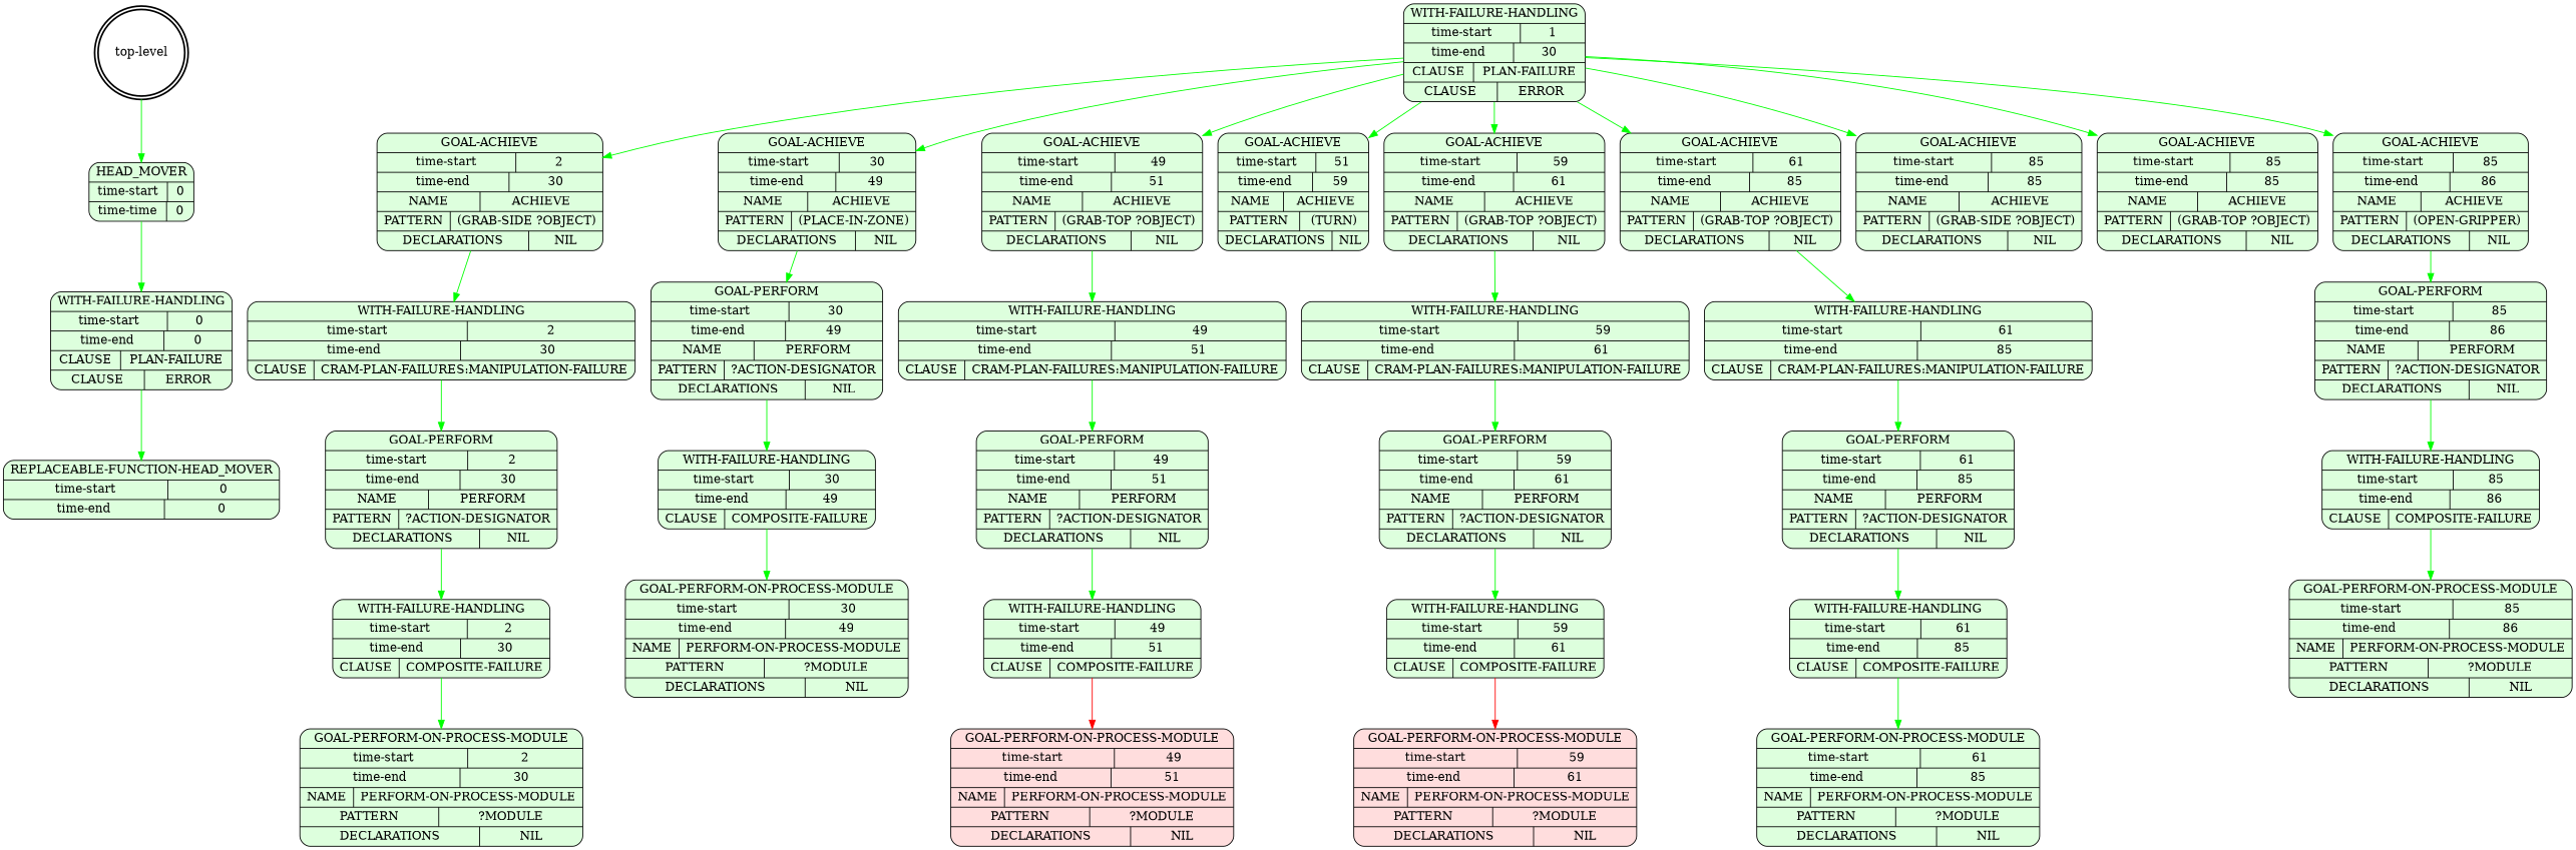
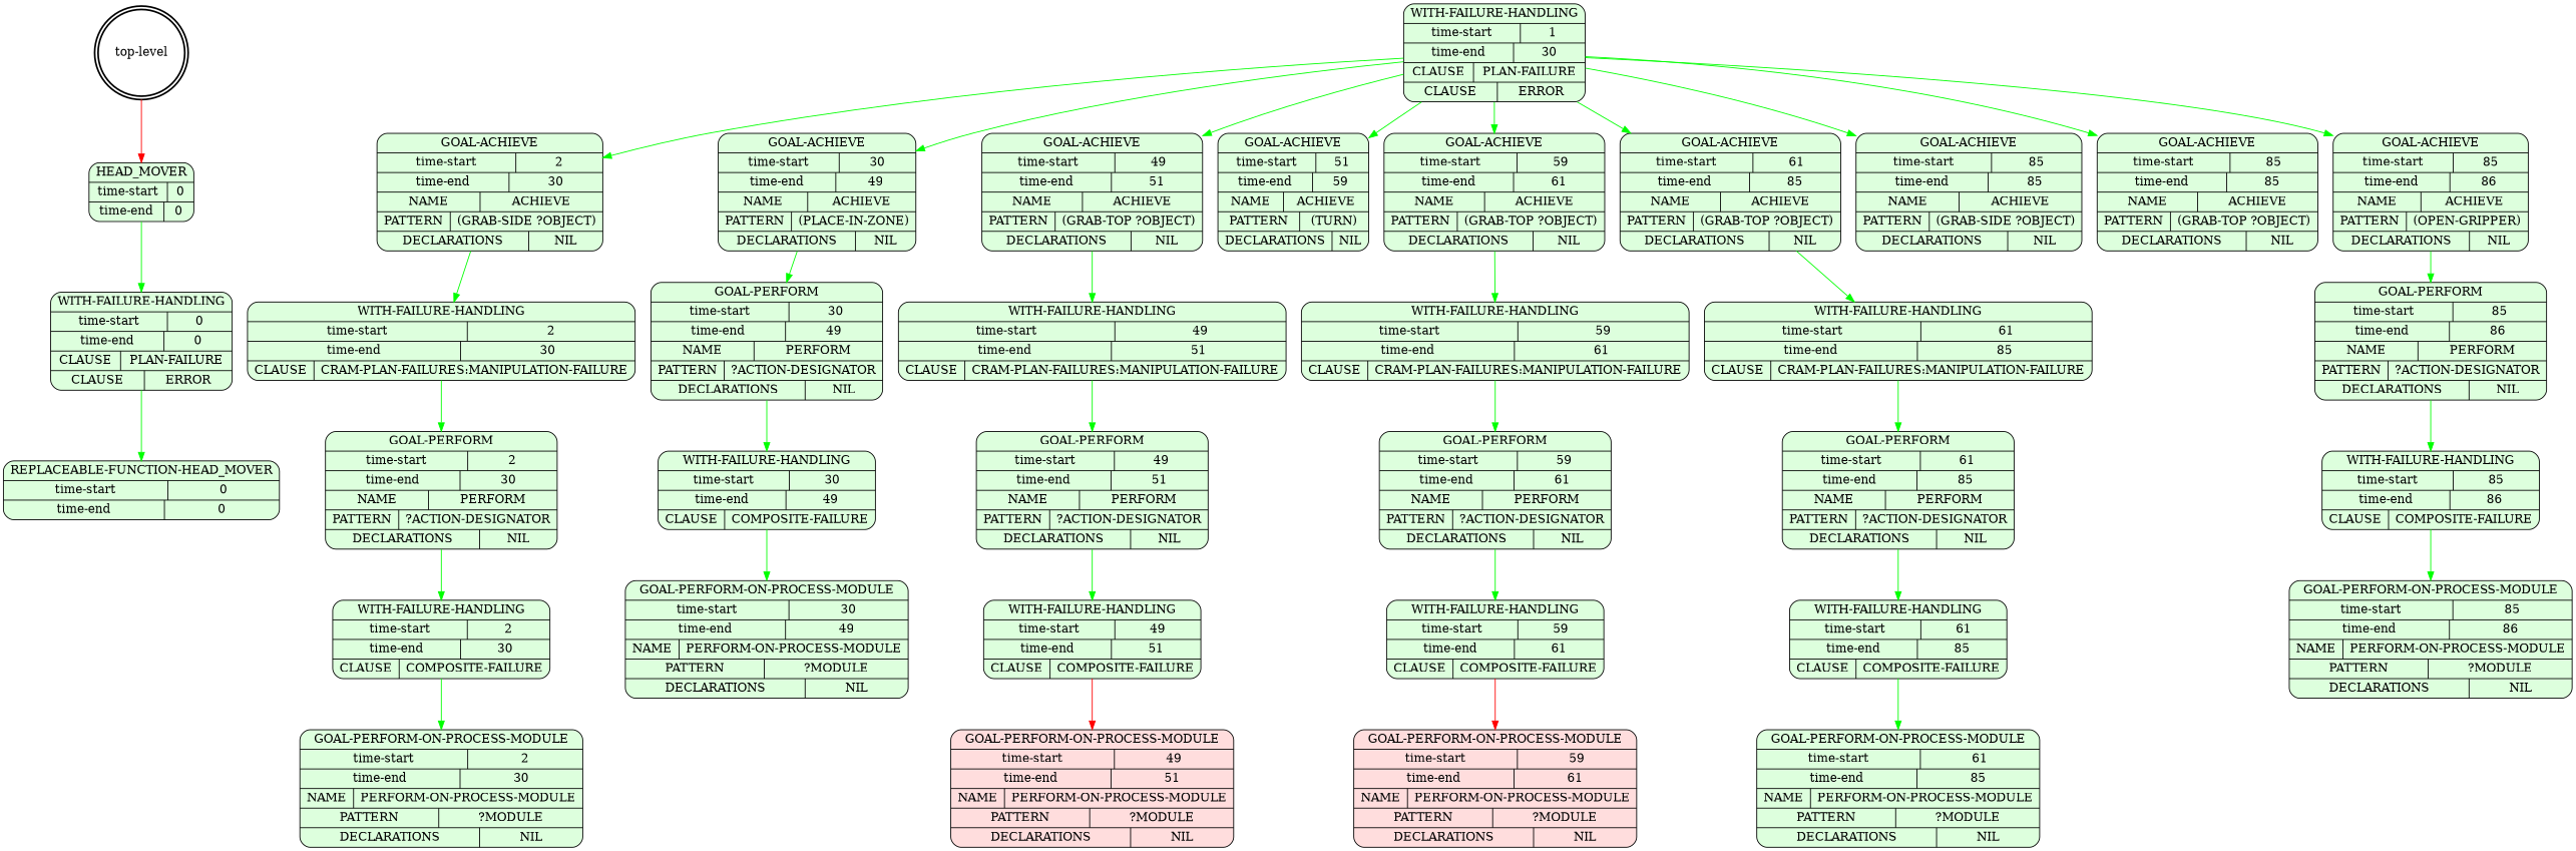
  digraph {
    node [shape=Mrecord style=filled fillcolor="#ddffdd"]
    edge [color=green]
    n1 [label="top-level" shape=doublecircle style=bold fillcolor=""]
-   n2 [label="{HEAD_MOVER|{time-start | 0}|{time-time | 0}}"]
+   n2 [label="{HEAD_MOVER|{time-start | 0}|{time-end | 0}}"]
    n3 [label="{WITH-FAILURE-HANDLING|{time-start | 0}|{time-end | 0}|{CLAUSE | PLAN-FAILURE}|{CLAUSE | ERROR}}"]
    n4 [label="{REPLACEABLE-FUNCTION-HEAD_MOVER|{time-start | 0}|{time-end | 0}}"]
    n5 [label="{WITH-FAILURE-HANDLING|{time-start | 1}|{time-end | 30}|{CLAUSE | PLAN-FAILURE}|{CLAUSE | ERROR}}"]
    n6 [label="{GOAL-ACHIEVE|{time-start | 2}|{time-end | 30}|{NAME | ACHIEVE}|{PATTERN | (GRAB-SIDE ?OBJECT)}|{DECLARATIONS | NIL}}"]
    n7 [label="{GOAL-ACHIEVE|{time-start | 30}|{time-end | 49}|{NAME | ACHIEVE}|{PATTERN | (PLACE-IN-ZONE)}|{DECLARATIONS | NIL}}"]
    n8 [label="{GOAL-ACHIEVE|{time-start | 49}|{time-end | 51}|{NAME | ACHIEVE}|{PATTERN | (GRAB-TOP ?OBJECT)}|{DECLARATIONS | NIL}}"]
    n9 [label="{GOAL-ACHIEVE|{time-start | 51}|{time-end | 59}|{NAME | ACHIEVE}|{PATTERN | (TURN)}|{DECLARATIONS | NIL}}"]
    n10 [label="{GOAL-ACHIEVE|{time-start | 59}|{time-end | 61}|{NAME | ACHIEVE}|{PATTERN | (GRAB-TOP ?OBJECT)}|{DECLARATIONS | NIL}}"]
    n11 [label="{GOAL-ACHIEVE|{time-start | 61}|{time-end | 85}|{NAME | ACHIEVE}|{PATTERN | (GRAB-TOP ?OBJECT)}|{DECLARATIONS | NIL}}"]
    n12 [label="{GOAL-ACHIEVE|{time-start | 85}|{time-end | 85}|{NAME | ACHIEVE}|{PATTERN | (GRAB-SIDE ?OBJECT)}|{DECLARATIONS | NIL}}"]
    n13 [label="{GOAL-ACHIEVE|{time-start | 85}|{time-end | 85}|{NAME | ACHIEVE}|{PATTERN | (GRAB-TOP ?OBJECT)}|{DECLARATIONS | NIL}}"]
    n14 [label="{GOAL-ACHIEVE|{time-start | 85}|{time-end | 86}|{NAME | ACHIEVE}|{PATTERN | (OPEN-GRIPPER)}|{DECLARATIONS | NIL}}"]
    n15 [label="{WITH-FAILURE-HANDLING|{time-start | 2}|{time-end | 30}|{CLAUSE | CRAM-PLAN-FAILURES:MANIPULATION-FAILURE}}"]
    n16 [label="{GOAL-PERFORM|{time-start | 30}|{time-end | 49}|{NAME | PERFORM}|{PATTERN | ?ACTION-DESIGNATOR}|{DECLARATIONS | NIL}}"]
    n17 [label="{WITH-FAILURE-HANDLING|{time-start | 49}|{time-end | 51}|{CLAUSE | CRAM-PLAN-FAILURES:MANIPULATION-FAILURE}}"]
    n18 [label="{WITH-FAILURE-HANDLING|{time-start | 59}|{time-end | 61}|{CLAUSE | CRAM-PLAN-FAILURES:MANIPULATION-FAILURE}}"]
    n19 [label="{WITH-FAILURE-HANDLING|{time-start | 61}|{time-end | 85}|{CLAUSE | CRAM-PLAN-FAILURES:MANIPULATION-FAILURE}}"]
    n20 [label="{GOAL-PERFORM|{time-start | 85}|{time-end | 86}|{NAME | PERFORM}|{PATTERN | ?ACTION-DESIGNATOR}|{DECLARATIONS | NIL}}"]
    n21 [label="{GOAL-PERFORM|{time-start | 2}|{time-end | 30}|{NAME | PERFORM}|{PATTERN | ?ACTION-DESIGNATOR}|{DECLARATIONS | NIL}}"]
    n22 [label="{WITH-FAILURE-HANDLING|{time-start | 2}|{time-end | 30}|{CLAUSE | COMPOSITE-FAILURE}}"]
    n23 [label="{GOAL-PERFORM-ON-PROCESS-MODULE|{time-start | 2}|{time-end | 30}|{NAME | PERFORM-ON-PROCESS-MODULE}|{PATTERN | ?MODULE}|{DECLARATIONS | NIL}}"]
    n24 [label="{WITH-FAILURE-HANDLING|{time-start | 30}|{time-end | 49}|{CLAUSE | COMPOSITE-FAILURE}}"]
    n25 [label="{GOAL-PERFORM-ON-PROCESS-MODULE|{time-start | 30}|{time-end | 49}|{NAME | PERFORM-ON-PROCESS-MODULE}|{PATTERN | ?MODULE}|{DECLARATIONS | NIL}}"]
    n26 [label="{GOAL-PERFORM|{time-start | 49}|{time-end | 51}|{NAME | PERFORM}|{PATTERN | ?ACTION-DESIGNATOR}|{DECLARATIONS | NIL}}"]
    n27 [label="{WITH-FAILURE-HANDLING|{time-start | 49}|{time-end | 51}|{CLAUSE | COMPOSITE-FAILURE}}"]
    n28 [fillcolor="#ffdddd" label="{GOAL-PERFORM-ON-PROCESS-MODULE|{time-start | 49}|{time-end | 51}|{NAME | PERFORM-ON-PROCESS-MODULE}|{PATTERN | ?MODULE}|{DECLARATIONS | NIL}}"]
    n29 [label="{GOAL-PERFORM|{time-start | 59}|{time-end | 61}|{NAME | PERFORM}|{PATTERN | ?ACTION-DESIGNATOR}|{DECLARATIONS | NIL}}"]
    n30 [label="{WITH-FAILURE-HANDLING|{time-start | 59}|{time-end | 61}|{CLAUSE | COMPOSITE-FAILURE}}"]
    n31 [fillcolor="#ffdddd" label="{GOAL-PERFORM-ON-PROCESS-MODULE|{time-start | 59}|{time-end | 61}|{NAME | PERFORM-ON-PROCESS-MODULE}|{PATTERN | ?MODULE}|{DECLARATIONS | NIL}}"]
    n32 [label="{GOAL-PERFORM|{time-start | 61}|{time-end | 85}|{NAME | PERFORM}|{PATTERN | ?ACTION-DESIGNATOR}|{DECLARATIONS | NIL}}"]
    n33 [label="{WITH-FAILURE-HANDLING|{time-start | 61}|{time-end | 85}|{CLAUSE | COMPOSITE-FAILURE}}"]
    n34 [label="{GOAL-PERFORM-ON-PROCESS-MODULE|{time-start | 61}|{time-end | 85}|{NAME | PERFORM-ON-PROCESS-MODULE}|{PATTERN | ?MODULE}|{DECLARATIONS | NIL}}"]
    n35 [label="{WITH-FAILURE-HANDLING|{time-start | 85}|{time-end | 86}|{CLAUSE | COMPOSITE-FAILURE}}"]
    n36 [label="{GOAL-PERFORM-ON-PROCESS-MODULE|{time-start | 85}|{time-end | 86}|{NAME | PERFORM-ON-PROCESS-MODULE}|{PATTERN | ?MODULE}|{DECLARATIONS | NIL}}"]
-   n1 -> n2
+   n1 -> n2 [color=red]
    n2 -> n3
    n3 -> n4
    n5 -> n6
    n5 -> n7
    n5 -> n8
    n5 -> n9
    n5 -> n10
    n5 -> n11
    n5 -> n12
    n5 -> n13
    n5 -> n14
    n6 -> n15
    n7 -> n16
    n8 -> n17
    n10 -> n18
    n11 -> n19
    n14 -> n20
    n15 -> n21
    n16 -> n24
    n17 -> n26
    n18 -> n29
    n19 -> n32
    n20 -> n35
    n21 -> n22
    n22 -> n23
    n24 -> n25
    n26 -> n27
    n27 -> n28 [color=red]
    n29 -> n30
    n30 -> n31 [color=red]
    n32 -> n33
    n33 -> n34
    n35 -> n36
  }
